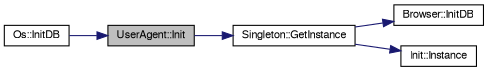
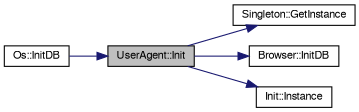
  digraph {
    rankdir=LR
    node [color=black fontname=FreeSans fontsize=10 shape=record]
    edge [color=midnightblue fontname=FreeSans fontsize=10 labelfontname=FreeSans labelfontsize=10 style=solid]
    n1 [fillcolor=grey75 fontcolor=black height=0.2 label="UserAgent::Init" style=filled width=0.4]
    n2 [height=0.2 label="Singleton::GetInstance" width=0.4]
    n3 [height=0.2 label="Browser::InitDB" width=0.4]
    n4 [height=0.2 label="Os::InitDB" width=0.4]
    n5 [height=0.2 label="Init::Instance" width=0.4]
    n1 -> n2
-   n2 -> n3
-   n2 -> n5
+   n1 -> n3
+   n1 -> n5
    n4 -> n1
  }
